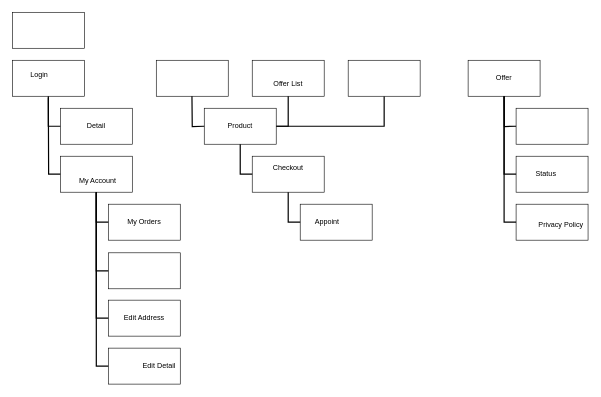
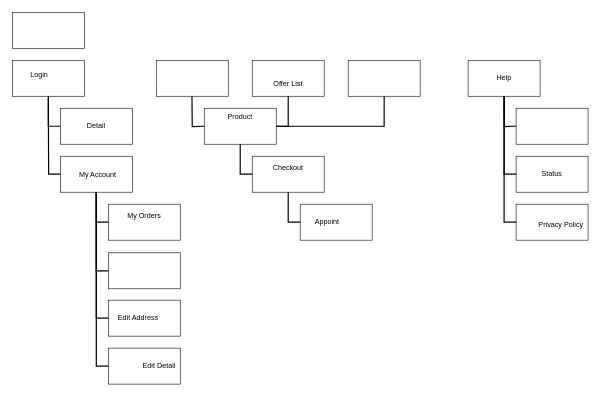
  <mxCell id="0" />
  <mxCell id="1" parent="0" />
  <mxCell id="2" value="" style="rounded=0;whiteSpace=wrap;html=1;" vertex="1" parent="1"><mxGeometry x="20" y="20" width="120" height="60" as="geometry" /></mxCell>
  <mxCell id="3" value="" style="rounded=0;whiteSpace=wrap;html=1;" vertex="1" parent="1"><mxGeometry x="20" y="100" width="120" height="60" as="geometry" /></mxCell>
  <mxCell id="4" value="Login" style="text;html=1;strokeColor=none;fillColor=none;align=center;verticalAlign=middle;whiteSpace=wrap;rounded=0;" vertex="1" parent="1"><mxGeometry x="35" y="110" width="60" height="30" as="geometry" /></mxCell>
  <mxCell id="5" value="" style="rounded=0;whiteSpace=wrap;html=1;" vertex="1" parent="1"><mxGeometry x="100" y="180" width="120" height="60" as="geometry" /></mxCell>
  <mxCell id="6" value="Detail" style="text;html=1;strokeColor=none;fillColor=none;align=center;verticalAlign=middle;whiteSpace=wrap;rounded=0;" vertex="1" parent="1"><mxGeometry x="130" y="195" width="60" height="30" as="geometry" /></mxCell>
  <mxCell id="7" value="" style="rounded=0;whiteSpace=wrap;html=1;" vertex="1" parent="1"><mxGeometry x="100" y="260" width="120" height="60" as="geometry" /></mxCell>
- <mxCell id="8" value="My Account" style="text;html=1;strokeColor=none;fillColor=none;align=center;verticalAlign=middle;whiteSpace=wrap;rounded=0;" vertex="1" parent="1"><mxGeometry x="115" y="285" width="95" height="31.67" as="geometry" /></mxCell>
+ <mxCell id="8" value="My Account" style="text;html=1;strokeColor=none;fillColor=none;align=center;verticalAlign=middle;whiteSpace=wrap;rounded=0;" vertex="1" parent="1"><mxGeometry x="115" y="275" width="95" height="31.67" as="geometry" /></mxCell>
  <mxCell id="9" value="" style="rounded=0;whiteSpace=wrap;html=1;" vertex="1" parent="1"><mxGeometry x="180" y="340" width="120" height="60" as="geometry" /></mxCell>
- <mxCell id="10" value="My Orders" style="text;html=1;strokeColor=none;fillColor=none;align=center;verticalAlign=middle;whiteSpace=wrap;rounded=0;" vertex="1" parent="1"><mxGeometry x="210" y="355" width="60" height="30" as="geometry" /></mxCell>
+ <mxCell id="10" value="My Orders" style="text;html=1;strokeColor=none;fillColor=none;align=center;verticalAlign=middle;whiteSpace=wrap;rounded=0;" vertex="1" parent="1"><mxGeometry x="210" y="345" width="60" height="30" as="geometry" /></mxCell>
  <mxCell id="11" value="" style="rounded=0;whiteSpace=wrap;html=1;" vertex="1" parent="1"><mxGeometry x="180" y="421.07" width="120" height="60" as="geometry" /></mxCell>
  <mxCell id="12" value="" style="rounded=0;whiteSpace=wrap;html=1;" vertex="1" parent="1"><mxGeometry x="180" y="500" width="120" height="60" as="geometry" /></mxCell>
- <mxCell id="13" value="Edit Address" style="text;html=1;strokeColor=none;fillColor=none;align=center;verticalAlign=middle;whiteSpace=wrap;rounded=0;" vertex="1" parent="1"><mxGeometry x="205" y="515" width="70" height="30" as="geometry" /></mxCell>
+ <mxCell id="13" value="Edit Address" style="text;html=1;strokeColor=none;fillColor=none;align=center;verticalAlign=middle;whiteSpace=wrap;rounded=0;" vertex="1" parent="1"><mxGeometry x="195" y="515" width="70" height="30" as="geometry" /></mxCell>
  <mxCell id="14" value="" style="rounded=0;whiteSpace=wrap;html=1;" vertex="1" parent="1"><mxGeometry x="180" y="580" width="120" height="60" as="geometry" /></mxCell>
  <mxCell id="15" value="Edit Detail" style="text;html=1;strokeColor=none;fillColor=none;align=center;verticalAlign=middle;whiteSpace=wrap;rounded=0;" vertex="1" parent="1"><mxGeometry x="235" y="595" width="60" height="30" as="geometry" /></mxCell>
  <mxCell id="16" style="edgeStyle=orthogonalEdgeStyle;rounded=0;orthogonalLoop=1;jettySize=auto;html=1;entryX=1;entryY=0.5;entryDx=0;entryDy=0;exitX=0.5;exitY=1;exitDx=0;exitDy=0;endArrow=none;endFill=0;strokeWidth=2;" edge="1" parent="1" source="20" target="21"><mxGeometry relative="1" as="geometry"><Array as="points"><mxPoint x="640" y="210" /></Array></mxGeometry></mxCell>
  <mxCell id="17" value="" style="rounded=0;whiteSpace=wrap;html=1;" vertex="1" parent="1"><mxGeometry x="260" y="100" width="120" height="60" as="geometry" /></mxCell>
  <mxCell id="18" value="" style="rounded=0;whiteSpace=wrap;html=1;" vertex="1" parent="1"><mxGeometry x="420" y="100" width="120" height="60" as="geometry" /></mxCell>
  <mxCell id="19" value="Offer List" style="text;html=1;strokeColor=none;fillColor=none;align=center;verticalAlign=middle;whiteSpace=wrap;rounded=0;" vertex="1" parent="1"><mxGeometry x="450" y="125" width="60" height="30" as="geometry" /></mxCell>
  <mxCell id="20" value="" style="rounded=0;whiteSpace=wrap;html=1;" vertex="1" parent="1"><mxGeometry x="580" y="100" width="120" height="60" as="geometry" /></mxCell>
  <mxCell id="21" value="" style="rounded=0;whiteSpace=wrap;html=1;" vertex="1" parent="1"><mxGeometry x="340" y="180" width="120" height="60" as="geometry" /></mxCell>
  <mxCell id="22" value="" style="rounded=0;whiteSpace=wrap;html=1;" vertex="1" parent="1"><mxGeometry x="420" y="260" width="120" height="60" as="geometry" /></mxCell>
  <mxCell id="23" value="Checkout" style="text;html=1;strokeColor=none;fillColor=none;align=center;verticalAlign=middle;whiteSpace=wrap;rounded=0;" vertex="1" parent="1"><mxGeometry x="450" y="265" width="60" height="30" as="geometry" /></mxCell>
  <mxCell id="24" value="" style="rounded=0;whiteSpace=wrap;html=1;" vertex="1" parent="1"><mxGeometry x="500" y="340" width="120" height="60" as="geometry" /></mxCell>
  <mxCell id="25" value="Appoint" style="text;html=1;strokeColor=none;fillColor=none;align=center;verticalAlign=middle;whiteSpace=wrap;rounded=0;" vertex="1" parent="1"><mxGeometry x="515" y="355" width="60" height="30" as="geometry" /></mxCell>
  <mxCell id="26" value="" style="rounded=0;whiteSpace=wrap;html=1;" vertex="1" parent="1"><mxGeometry x="780" y="100" width="120" height="60" as="geometry" /></mxCell>
- <mxCell id="27" value="Offer" style="text;html=1;strokeColor=none;fillColor=none;align=center;verticalAlign=middle;whiteSpace=wrap;rounded=0;" vertex="1" parent="1"><mxGeometry x="810" y="115" width="60" height="30" as="geometry" /></mxCell>
+ <mxCell id="27" value="Help" style="text;html=1;strokeColor=none;fillColor=none;align=center;verticalAlign=middle;whiteSpace=wrap;rounded=0;" vertex="1" parent="1"><mxGeometry x="810" y="115" width="60" height="30" as="geometry" /></mxCell>
  <mxCell id="28" value="" style="rounded=0;whiteSpace=wrap;html=1;" vertex="1" parent="1"><mxGeometry x="860" y="180" width="120" height="60" as="geometry" /></mxCell>
  <mxCell id="29" value="" style="rounded=0;whiteSpace=wrap;html=1;" vertex="1" parent="1"><mxGeometry x="860" y="260" width="120" height="60" as="geometry" /></mxCell>
- <mxCell id="30" value="Status" style="text;html=1;strokeColor=none;fillColor=none;align=center;verticalAlign=middle;whiteSpace=wrap;rounded=0;" vertex="1" parent="1"><mxGeometry x="880" y="275" width="60" height="30" as="geometry" /></mxCell>
+ <mxCell id="30" value="Status" style="text;html=1;strokeColor=none;fillColor=none;align=center;verticalAlign=middle;whiteSpace=wrap;rounded=0;" vertex="1" parent="1"><mxGeometry x="890" y="275" width="60" height="30" as="geometry" /></mxCell>
  <mxCell id="31" value="" style="rounded=0;whiteSpace=wrap;html=1;" vertex="1" parent="1"><mxGeometry x="860" y="340" width="120" height="60" as="geometry" /></mxCell>
  <mxCell id="32" value="Privacy Policy" style="text;html=1;strokeColor=none;fillColor=none;align=center;verticalAlign=middle;whiteSpace=wrap;rounded=0;" vertex="1" parent="1"><mxGeometry x="895" y="360" width="80" height="30" as="geometry" /></mxCell>
  <mxCell id="33" value="" style="endArrow=none;html=1;rounded=0;strokeWidth=2;edgeStyle=orthogonalEdgeStyle;exitX=0;exitY=0.5;exitDx=0;exitDy=0;entryX=0.5;entryY=1;entryDx=0;entryDy=0;" edge="1" parent="1" source="5" target="3"><mxGeometry width="50" height="50" relative="1" as="geometry"><mxPoint x="50" y="210" as="sourcePoint" /><mxPoint x="40" y="160" as="targetPoint" /></mxGeometry></mxCell>
  <mxCell id="34" value="" style="endArrow=none;html=1;rounded=0;strokeWidth=2;edgeStyle=orthogonalEdgeStyle;" edge="1" parent="1"><mxGeometry width="50" height="50" relative="1" as="geometry"><mxPoint x="340" y="210" as="sourcePoint" /><mxPoint x="319.5" y="160" as="targetPoint" /></mxGeometry></mxCell>
  <mxCell id="35" value="" style="endArrow=none;html=1;rounded=0;strokeWidth=2;edgeStyle=orthogonalEdgeStyle;exitX=1;exitY=0.5;exitDx=0;exitDy=0;entryX=0.5;entryY=1;entryDx=0;entryDy=0;" edge="1" parent="1" source="21" target="18"><mxGeometry width="50" height="50" relative="1" as="geometry"><mxPoint x="440" y="210" as="sourcePoint" /><mxPoint x="440" y="160" as="targetPoint" /></mxGeometry></mxCell>
  <mxCell id="36" value="" style="endArrow=none;html=1;rounded=0;strokeWidth=2;edgeStyle=orthogonalEdgeStyle;exitX=0;exitY=0.5;exitDx=0;exitDy=0;" edge="1" parent="1" source="7"><mxGeometry width="50" height="50" relative="1" as="geometry"><mxPoint x="60" y="290" as="sourcePoint" /><mxPoint x="80" y="162" as="targetPoint" /></mxGeometry></mxCell>
  <mxCell id="37" value="" style="endArrow=none;html=1;rounded=0;strokeWidth=2;edgeStyle=orthogonalEdgeStyle;exitX=0;exitY=0.5;exitDx=0;exitDy=0;entryX=0.5;entryY=1;entryDx=0;entryDy=0;" edge="1" parent="1" source="9" target="7"><mxGeometry width="50" height="50" relative="1" as="geometry"><mxPoint x="100" y="370" as="sourcePoint" /><mxPoint x="80" y="320" as="targetPoint" /></mxGeometry></mxCell>
  <mxCell id="38" value="" style="endArrow=none;html=1;rounded=0;strokeWidth=2;edgeStyle=orthogonalEdgeStyle;exitX=0;exitY=0.5;exitDx=0;exitDy=0;entryX=0.5;entryY=1;entryDx=0;entryDy=0;" edge="1" parent="1" source="11" target="7"><mxGeometry width="50" height="50" relative="1" as="geometry"><mxPoint x="100" y="450" as="sourcePoint" /><mxPoint x="80.04" y="321.98" as="targetPoint" /></mxGeometry></mxCell>
  <mxCell id="39" value="" style="endArrow=none;html=1;rounded=0;strokeWidth=2;edgeStyle=orthogonalEdgeStyle;exitX=0;exitY=0.5;exitDx=0;exitDy=0;entryX=0.5;entryY=1;entryDx=0;entryDy=0;" edge="1" parent="1" source="12" target="7"><mxGeometry width="50" height="50" relative="1" as="geometry"><mxPoint x="120" y="470" as="sourcePoint" /><mxPoint x="100.04" y="341.98" as="targetPoint" /></mxGeometry></mxCell>
  <mxCell id="40" value="" style="endArrow=none;html=1;rounded=0;strokeWidth=2;edgeStyle=orthogonalEdgeStyle;exitX=0;exitY=0.5;exitDx=0;exitDy=0;entryX=0.5;entryY=1;entryDx=0;entryDy=0;" edge="1" parent="1" source="14" target="7"><mxGeometry width="50" height="50" relative="1" as="geometry"><mxPoint x="110" y="540" as="sourcePoint" /><mxPoint x="80" y="320" as="targetPoint" /></mxGeometry></mxCell>
  <mxCell id="41" value="" style="endArrow=none;html=1;rounded=0;strokeWidth=2;edgeStyle=orthogonalEdgeStyle;" edge="1" parent="1" target="21"><mxGeometry width="50" height="50" relative="1" as="geometry"><mxPoint x="420" y="290" as="sourcePoint" /><mxPoint x="480" y="240" as="targetPoint" /><Array as="points"><mxPoint x="400" y="290" /></Array></mxGeometry></mxCell>
  <mxCell id="42" value="" style="endArrow=none;html=1;rounded=0;strokeWidth=2;edgeStyle=orthogonalEdgeStyle;exitX=0;exitY=0.5;exitDx=0;exitDy=0;entryX=0.5;entryY=1;entryDx=0;entryDy=0;" edge="1" parent="1" source="24" target="22"><mxGeometry width="50" height="50" relative="1" as="geometry"><mxPoint x="540" y="370" as="sourcePoint" /><mxPoint x="520" y="320" as="targetPoint" /></mxGeometry></mxCell>
  <mxCell id="43" value="" style="endArrow=none;html=1;rounded=0;strokeWidth=2;edgeStyle=orthogonalEdgeStyle;exitX=0;exitY=0.5;exitDx=0;exitDy=0;" edge="1" parent="1"><mxGeometry width="50" height="50" relative="1" as="geometry"><mxPoint x="860" y="210" as="sourcePoint" /><mxPoint x="840" y="160" as="targetPoint" /></mxGeometry></mxCell>
  <mxCell id="44" value="" style="endArrow=none;html=1;rounded=0;strokeWidth=2;edgeStyle=orthogonalEdgeStyle;exitX=0;exitY=0.5;exitDx=0;exitDy=0;entryX=0.5;entryY=1;entryDx=0;entryDy=0;" edge="1" parent="1" source="29" target="26"><mxGeometry width="50" height="50" relative="1" as="geometry"><mxPoint x="790" y="220" as="sourcePoint" /><mxPoint x="760" y="160" as="targetPoint" /></mxGeometry></mxCell>
  <mxCell id="45" value="" style="endArrow=none;html=1;rounded=0;strokeWidth=2;edgeStyle=orthogonalEdgeStyle;exitX=0;exitY=0.5;exitDx=0;exitDy=0;entryX=0.5;entryY=1;entryDx=0;entryDy=0;" edge="1" parent="1" source="31" target="26"><mxGeometry width="50" height="50" relative="1" as="geometry"><mxPoint x="800" y="230" as="sourcePoint" /><mxPoint x="760" y="160" as="targetPoint" /></mxGeometry></mxCell>
- <mxCell id="46" value="Product" style="text;html=1;strokeColor=none;fillColor=none;align=center;verticalAlign=middle;whiteSpace=wrap;rounded=0;" vertex="1" parent="1"><mxGeometry x="370" y="197.5" width="60" height="25" as="geometry" /></mxCell>
+ <mxCell id="46" value="Product" style="text;html=1;strokeColor=none;fillColor=none;align=center;verticalAlign=middle;whiteSpace=wrap;rounded=0;" vertex="1" parent="1"><mxGeometry x="370" y="182.5" width="60" height="25" as="geometry" /></mxCell>
